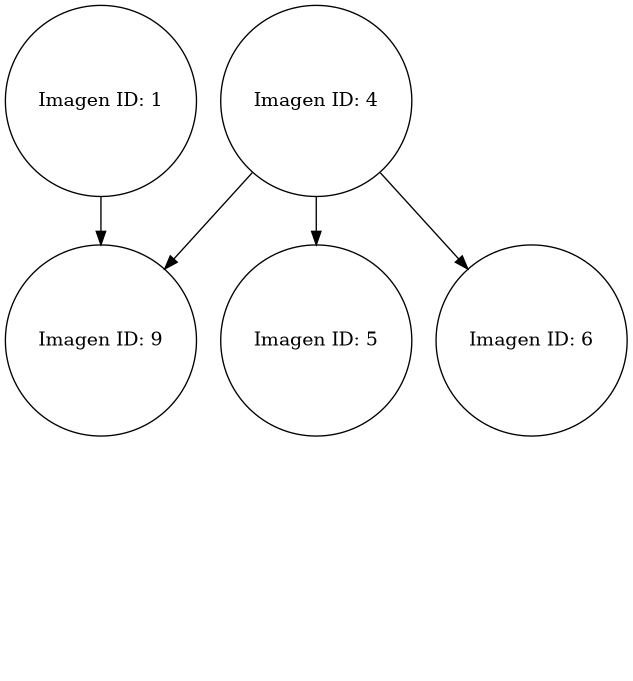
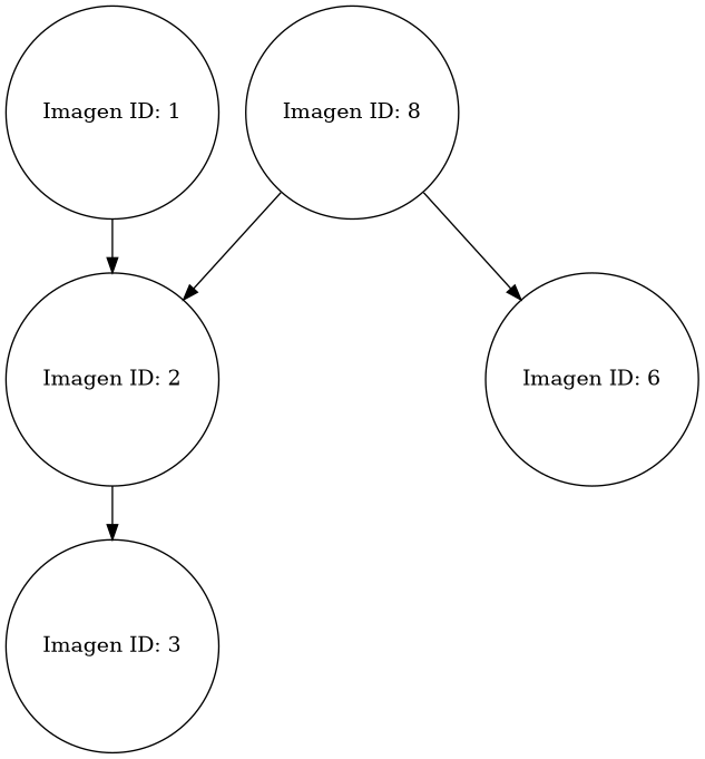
  digraph {
    node [shape=circle]
-   n1 [label="Imagen ID: 4"]
-   n2 [label="Imagen ID: 9"]
-   n3 [label="Imagen ID: 5"]
+   n1 [label="Imagen ID: 8"]
+   n2 [label="Imagen ID: 2"]
    n4 [label="Imagen ID: 6"]
+   n5 [label="Imagen ID: 3"]
    n6 [label="Imagen ID: 1"]
    n1 -> n2
-   n1 -> n3
    n1 -> n4
+   n2 -> n5
    n6 -> n2
  }
